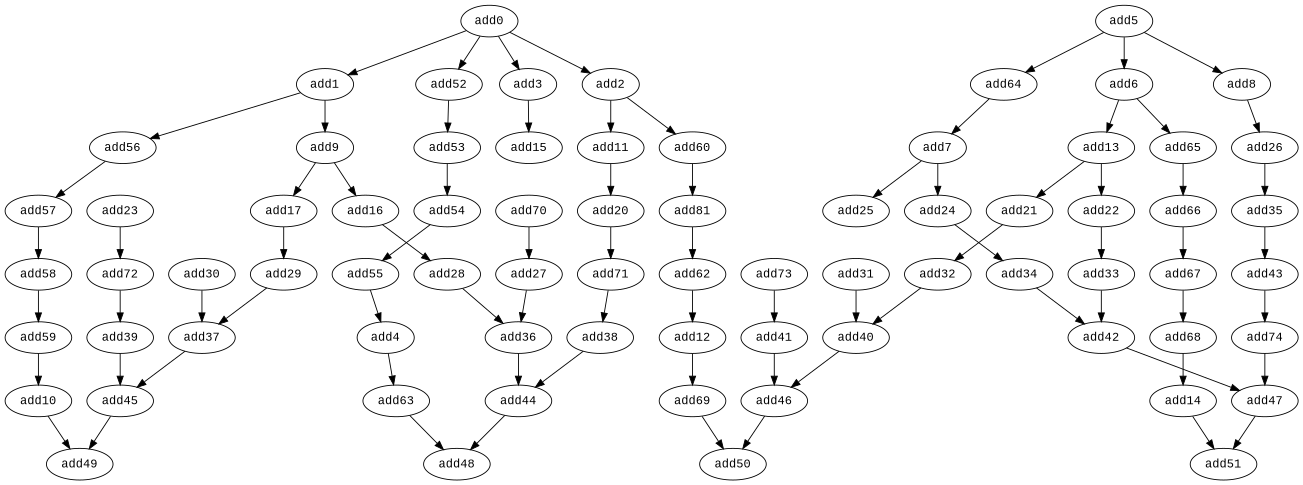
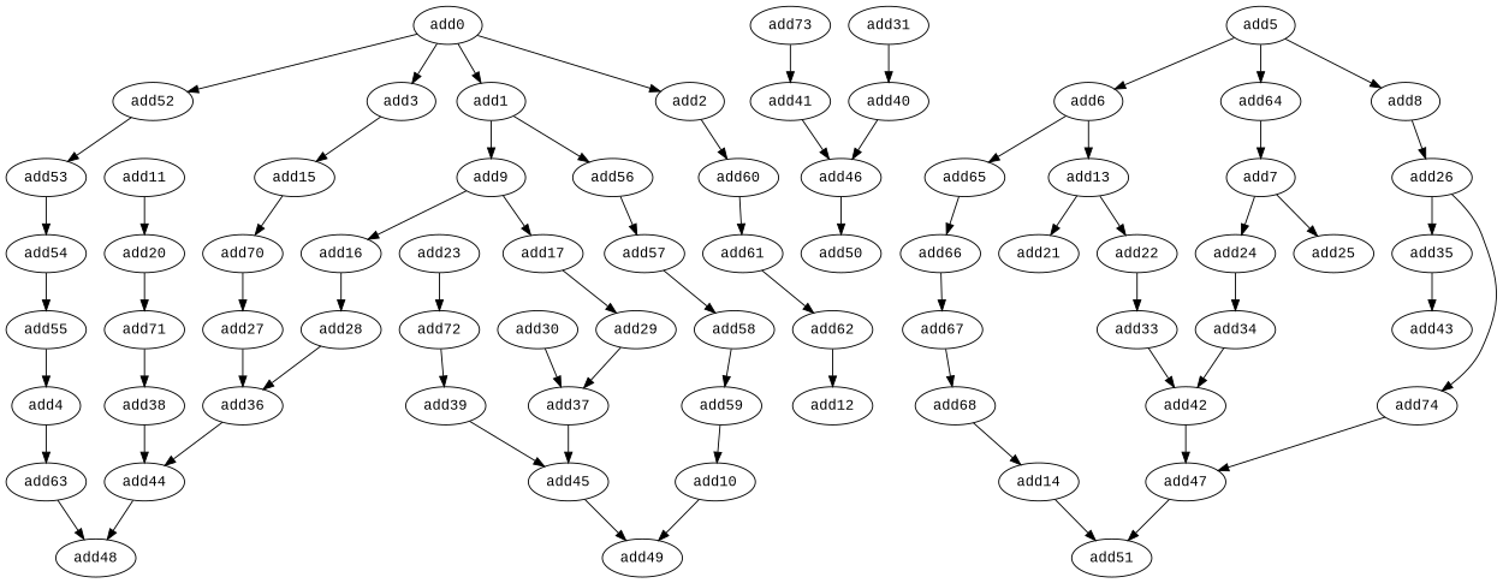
  digraph {
    fontname="Liberation Mono"
    node [fontname="Liberation Mono" opcode=add]
    edge [fontname="Liberation Mono"]
    add0
    add1
    add2
    add3
    add52
    add9
    add56
    add11
    add60
    add15
    add53
    add16
    add17
    add57
    add20
-   add61 [label=add81]
+   add61
    add70
    add4
    add63
    add48
    add28
    add29
    add10
    add49
    add71
    add12
-   add69
    add50
    add27
    add5
    add6
    add8
    add64
    add13
    add65
    add26
    add7
    add21
    add22
    add66
    add24
    add25
    add34
    add35
-   add32
    add33
    add23
    add72
    add14
    add51
    add42
    add73
    add41
    add43
    add36
    add37
    add30
    add31
    add40
    add38
    add39
    add44
    add45
    add46
    add47
    add74
    add54
    add55
    add58
    add59
    add62
    add67
    add68
    add0 -> add1
    add0 -> add2
    add0 -> add3
    add0 -> add52
    add1 -> add9
    add1 -> add56
-   add2 -> add11
    add2 -> add60
    add3 -> add15
    add52 -> add53
    add9 -> add16
    add9 -> add17
    add56 -> add57
    add11 -> add20
    add60 -> add61
+   add15 -> add70
    add53 -> add54
    add16 -> add28
    add17 -> add29
    add57 -> add58
    add20 -> add71
    add61 -> add62
    add70 -> add27
    add4 -> add63
    add63 -> add48
    add28 -> add36
    add29 -> add37
    add10 -> add49
    add71 -> add38
-   add12 -> add69
-   add69 -> add50
    add27 -> add36
    add5 -> add6
    add5 -> add8
    add5 -> add64
    add6 -> add13
    add6 -> add65
    add8 -> add26
    add64 -> add7
    add13 -> add21
    add13 -> add22
    add65 -> add66
    add26 -> add35
    add7 -> add24
    add7 -> add25
-   add21 -> add32
    add22 -> add33
    add66 -> add67
    add24 -> add34
    add34 -> add42
    add35 -> add43
-   add32 -> add40
    add33 -> add42
    add23 -> add72
    add72 -> add39
    add14 -> add51
    add42 -> add47
    add73 -> add41
    add41 -> add46
-   add43 -> add74
+   add26 -> add74
    add36 -> add44
    add37 -> add45
    add30 -> add37
    add31 -> add40
    add40 -> add46
    add38 -> add44
    add39 -> add45
    add44 -> add48
    add45 -> add49
    add46 -> add50
    add47 -> add51
    add74 -> add47
    add54 -> add55
    add55 -> add4
    add58 -> add59
    add59 -> add10
    add62 -> add12
    add67 -> add68
    add68 -> add14
  }
